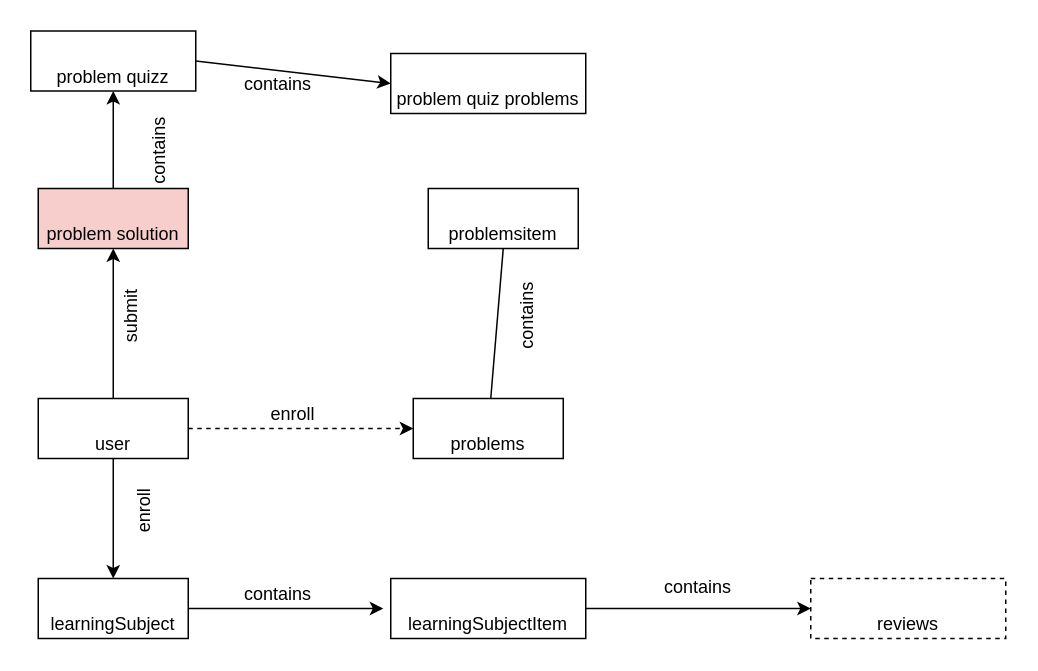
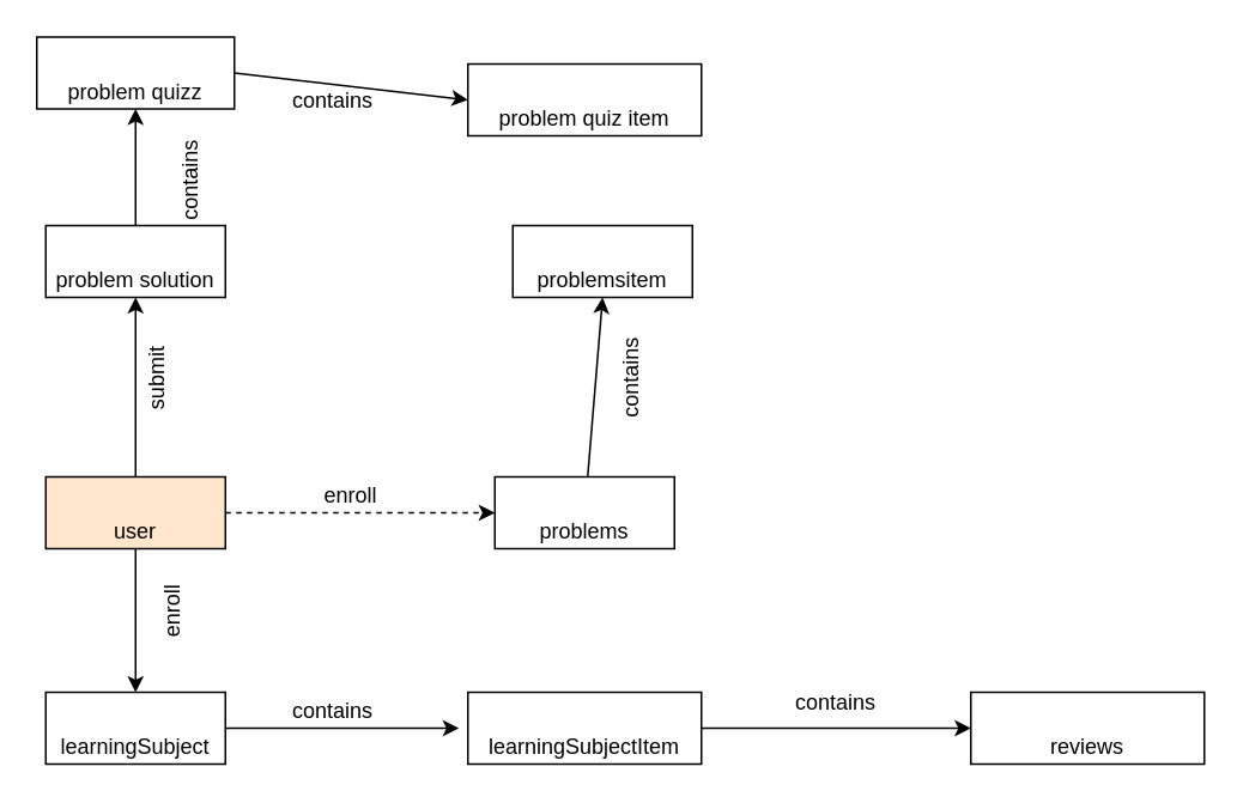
  <mxCell id="0" />
  <mxCell id="1" parent="0" />
  <mxCell id="2" style="edgeStyle=none;html=1;entryX=0;entryY=0.5;entryDx=0;entryDy=0;align=center;verticalAlign=bottom;dashed=1;" edge="1" parent="1" source="5" target="10"><mxGeometry relative="1" as="geometry" /></mxCell>
  <mxCell id="3" style="edgeStyle=none;html=1;align=center;verticalAlign=bottom;" edge="1" parent="1" source="5" target="7"><mxGeometry relative="1" as="geometry" /></mxCell>
  <mxCell id="4" style="edgeStyle=none;html=1;entryX=0.5;entryY=1;entryDx=0;entryDy=0;align=center;verticalAlign=bottom;" edge="1" parent="1" source="5" target="15"><mxGeometry relative="1" as="geometry" /></mxCell>
- <mxCell id="5" value="user" style="whiteSpace=wrap;html=1;align=center;verticalAlign=bottom;" vertex="1" parent="1"><mxGeometry x="25" y="265" width="100" height="40" as="geometry" /></mxCell>
+ <mxCell id="5" value="user" style="whiteSpace=wrap;html=1;align=center;verticalAlign=bottom;fillColor=#ffe6cc;" vertex="1" parent="1"><mxGeometry x="25" y="265" width="100" height="40" as="geometry" /></mxCell>
  <mxCell id="6" style="edgeStyle=none;html=1;align=center;verticalAlign=bottom;" edge="1" parent="1" source="7"><mxGeometry relative="1" as="geometry"><mxPoint x="255" y="405" as="targetPoint" /></mxGeometry></mxCell>
  <mxCell id="7" value="learningSubject" style="whiteSpace=wrap;html=1;align=center;verticalAlign=bottom;" vertex="1" parent="1"><mxGeometry x="25" y="385" width="100" height="40" as="geometry" /></mxCell>
  <mxCell id="8" value="problemsitem" style="whiteSpace=wrap;html=1;align=center;verticalAlign=bottom;" vertex="1" parent="1"><mxGeometry x="285" y="125" width="100" height="40" as="geometry" /></mxCell>
- <mxCell id="9" style="edgeStyle=none;html=1;entryX=0.5;entryY=1;entryDx=0;entryDy=0;align=center;verticalAlign=bottom;endArrow=none;" edge="1" parent="1" source="10" target="8"><mxGeometry relative="1" as="geometry" /></mxCell>
+ <mxCell id="9" style="edgeStyle=none;html=1;entryX=0.5;entryY=1;entryDx=0;entryDy=0;align=center;verticalAlign=bottom;" edge="1" parent="1" source="10" target="8"><mxGeometry relative="1" as="geometry" /></mxCell>
  <mxCell id="10" value="problems" style="whiteSpace=wrap;html=1;align=center;verticalAlign=bottom;" vertex="1" parent="1"><mxGeometry x="275" y="265" width="100" height="40" as="geometry" /></mxCell>
  <mxCell id="11" style="edgeStyle=none;html=1;entryX=0;entryY=0.5;entryDx=0;entryDy=0;align=center;verticalAlign=bottom;" edge="1" parent="1" source="12" target="13"><mxGeometry relative="1" as="geometry" /></mxCell>
  <mxCell id="12" value="learningSubjectItem" style="whiteSpace=wrap;html=1;align=center;verticalAlign=bottom;" vertex="1" parent="1"><mxGeometry x="260" y="385" width="130" height="40" as="geometry" /></mxCell>
- <mxCell id="13" value="reviews" style="whiteSpace=wrap;html=1;align=center;verticalAlign=bottom;dashed=1;" vertex="1" parent="1"><mxGeometry x="540" y="385" width="130" height="40" as="geometry" /></mxCell>
+ <mxCell id="13" value="reviews" style="whiteSpace=wrap;html=1;align=center;verticalAlign=bottom;" vertex="1" parent="1"><mxGeometry x="540" y="385" width="130" height="40" as="geometry" /></mxCell>
  <mxCell id="14" style="edgeStyle=none;html=1;exitX=0.5;exitY=0;exitDx=0;exitDy=0;align=center;verticalAlign=bottom;" edge="1" parent="1" source="15" target="17"><mxGeometry relative="1" as="geometry" /></mxCell>
- <mxCell id="15" value="problem solution" style="whiteSpace=wrap;html=1;align=center;verticalAlign=bottom;fillColor=#f8cecc;" vertex="1" parent="1"><mxGeometry x="25" y="125" width="100" height="40" as="geometry" /></mxCell>
+ <mxCell id="15" value="problem solution" style="whiteSpace=wrap;html=1;align=center;verticalAlign=bottom;" vertex="1" parent="1"><mxGeometry x="25" y="125" width="100" height="40" as="geometry" /></mxCell>
  <mxCell id="16" style="edgeStyle=none;html=1;exitX=1;exitY=0.5;exitDx=0;exitDy=0;entryX=0;entryY=0.5;entryDx=0;entryDy=0;align=center;verticalAlign=bottom;" edge="1" parent="1" source="17" target="18"><mxGeometry relative="1" as="geometry" /></mxCell>
  <mxCell id="17" value="problem quizz" style="whiteSpace=wrap;html=1;align=center;verticalAlign=bottom;" vertex="1" parent="1"><mxGeometry x="20" y="20" width="110" height="40" as="geometry" /></mxCell>
- <mxCell id="18" value="problem quiz problems" style="whiteSpace=wrap;html=1;align=center;verticalAlign=bottom;" vertex="1" parent="1"><mxGeometry x="260" y="35" width="130" height="40" as="geometry" /></mxCell>
+ <mxCell id="18" value="problem quiz item" style="whiteSpace=wrap;html=1;align=center;verticalAlign=bottom;" vertex="1" parent="1"><mxGeometry x="260" y="35" width="130" height="40" as="geometry" /></mxCell>
  <mxCell id="19" value="enroll" style="text;strokeColor=none;align=center;fillColor=none;html=1;verticalAlign=bottom;whiteSpace=wrap;rounded=0;" vertex="1" parent="1"><mxGeometry x="165" y="255" width="60" height="30" as="geometry" /></mxCell>
  <mxCell id="20" value="contains" style="text;strokeColor=none;align=center;fillColor=none;html=1;verticalAlign=bottom;whiteSpace=wrap;rounded=0;rotation=-90;" vertex="1" parent="1"><mxGeometry x="315" y="195" width="60" height="30" as="geometry" /></mxCell>
  <mxCell id="21" value="enroll" style="text;strokeColor=none;align=center;fillColor=none;html=1;verticalAlign=bottom;whiteSpace=wrap;rounded=0;rotation=-90;" vertex="1" parent="1"><mxGeometry x="60" y="325" width="60" height="30" as="geometry" /></mxCell>
  <mxCell id="22" value="contains" style="text;strokeColor=none;align=center;fillColor=none;html=1;verticalAlign=bottom;whiteSpace=wrap;rounded=0;" vertex="1" parent="1"><mxGeometry x="155" y="375" width="60" height="30" as="geometry" /></mxCell>
  <mxCell id="23" value="contains" style="text;strokeColor=none;align=center;fillColor=none;html=1;verticalAlign=bottom;whiteSpace=wrap;rounded=0;" vertex="1" parent="1"><mxGeometry x="435" y="380" width="60" height="20" as="geometry" /></mxCell>
  <mxCell id="24" value="submit" style="text;strokeColor=none;align=center;fillColor=none;html=1;verticalAlign=bottom;whiteSpace=wrap;rounded=0;rotation=-90;" vertex="1" parent="1"><mxGeometry x="25" y="168.75" width="60" height="82.5" as="geometry" /></mxCell>
  <mxCell id="25" value="contains" style="text;strokeColor=none;align=center;fillColor=none;html=1;verticalAlign=bottom;whiteSpace=wrap;rounded=0;rotation=-90;" vertex="1" parent="1"><mxGeometry x="70" y="85" width="60" height="30" as="geometry" /></mxCell>
  <mxCell id="26" value="contains" style="text;strokeColor=none;align=center;fillColor=none;html=1;verticalAlign=bottom;whiteSpace=wrap;rounded=0;rotation=0;" vertex="1" parent="1"><mxGeometry x="155" y="35" width="60" height="30" as="geometry" /></mxCell>
